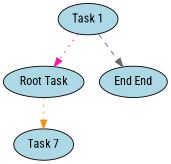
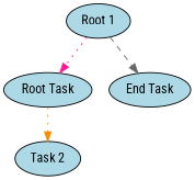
  digraph {
    fontname="Roboto Condensed"
    node [fillcolor=lightblue fontname="Roboto Condensed" style=filled]
    edge [fontname="Roboto Condensed" style=dotted]
    n1 [label="Root Task"]
-   n2 [label="Task 7"]
-   n3 [label="Task 1"]
-   n4 [label="End End"]
+   n2 [label="Task 2"]
+   n3 [label="Root 1"]
+   n4 [label="End Task"]
    n1 -> n2 [color=darkorange]
    n3 -> n1 [color=deeppink]
    n3 -> n4 [color=gray40 style=dashed]
  }
